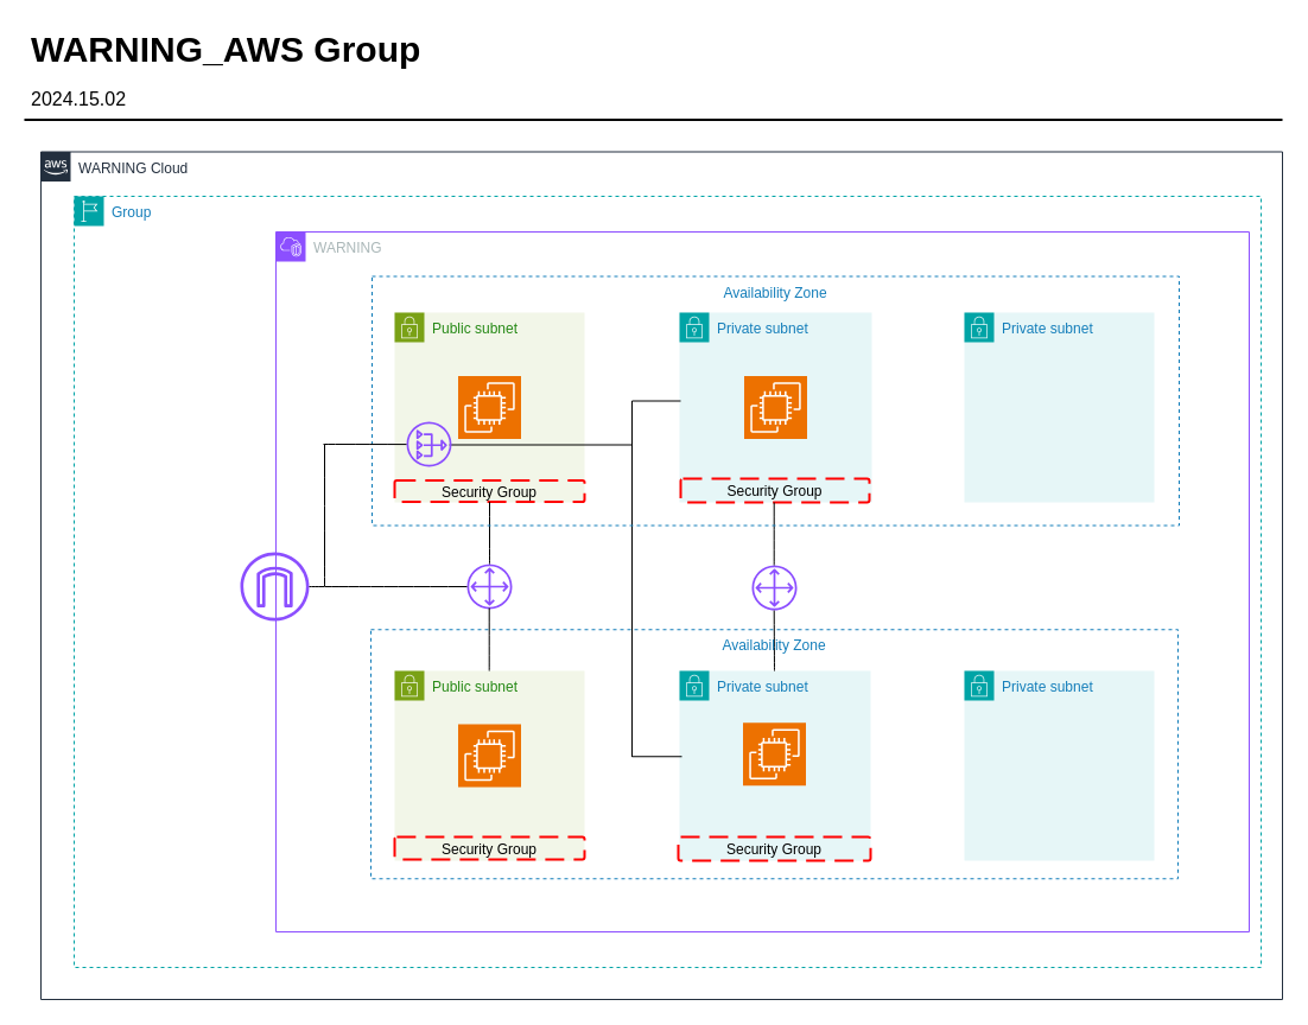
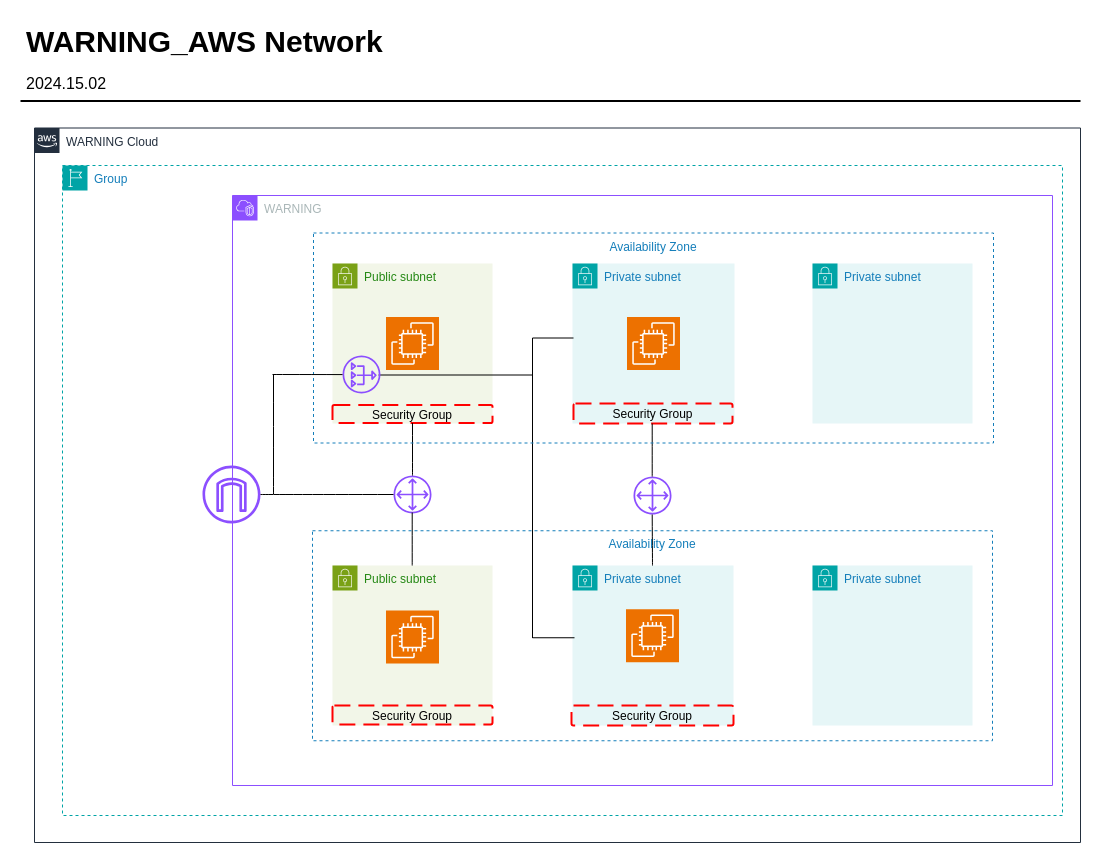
  <mxCell id="0" />
  <mxCell id="1" parent="0" />
  <mxCell id="2" value="WARNING" style="points=[[0,0],[0.25,0],[0.5,0],[0.75,0],[1,0],[1,0.25],[1,0.5],[1,0.75],[1,1],[0.75,1],[0.5,1],[0.25,1],[0,1],[0,0.75],[0,0.5],[0,0.25]];outlineConnect=0;gradientColor=none;html=1;whiteSpace=wrap;fontSize=12;fontStyle=0;container=1;pointerEvents=0;collapsible=0;recursiveResize=0;shape=mxgraph.aws4.group;grIcon=mxgraph.aws4.group_vpc2;strokeColor=#8C4FFF;fillColor=none;verticalAlign=top;align=left;spacingLeft=30;fontColor=#AAB7B8;dashed=0;" vertex="1" parent="1"><mxGeometry x="232" y="195" width="820" height="590" as="geometry" /></mxCell>
  <mxCell id="3" value="Group" style="points=[[0,0],[0.25,0],[0.5,0],[0.75,0],[1,0],[1,0.25],[1,0.5],[1,0.75],[1,1],[0.75,1],[0.5,1],[0.25,1],[0,1],[0,0.75],[0,0.5],[0,0.25]];outlineConnect=0;gradientColor=none;html=1;whiteSpace=wrap;fontSize=12;fontStyle=0;container=1;pointerEvents=0;collapsible=0;recursiveResize=0;shape=mxgraph.aws4.group;grIcon=mxgraph.aws4.group_region;strokeColor=#00A4A6;fillColor=none;verticalAlign=top;align=left;spacingLeft=30;fontColor=#147EBA;dashed=1;" vertex="1" parent="1"><mxGeometry x="62" y="165" width="1000" height="650" as="geometry" /></mxCell>
  <mxCell id="4" value="Public subnet" style="points=[[0,0],[0.25,0],[0.5,0],[0.75,0],[1,0],[1,0.25],[1,0.5],[1,0.75],[1,1],[0.75,1],[0.5,1],[0.25,1],[0,1],[0,0.75],[0,0.5],[0,0.25]];outlineConnect=0;gradientColor=none;html=1;whiteSpace=wrap;fontSize=12;fontStyle=0;container=1;pointerEvents=0;collapsible=0;recursiveResize=0;shape=mxgraph.aws4.group;grIcon=mxgraph.aws4.group_security_group;grStroke=0;strokeColor=#7AA116;fillColor=#F2F6E8;verticalAlign=top;align=left;spacingLeft=30;fontColor=#248814;dashed=0;" vertex="1" parent="3"><mxGeometry x="270" y="98" width="160" height="160" as="geometry" /></mxCell>
  <mxCell id="5" value="WARNING Cloud" style="points=[[0,0],[0.25,0],[0.5,0],[0.75,0],[1,0],[1,0.25],[1,0.5],[1,0.75],[1,1],[0.75,1],[0.5,1],[0.25,1],[0,1],[0,0.75],[0,0.5],[0,0.25]];outlineConnect=0;gradientColor=none;html=1;whiteSpace=wrap;fontSize=12;fontStyle=0;shape=mxgraph.aws4.group;grIcon=mxgraph.aws4.group_aws_cloud_alt;strokeColor=#232F3E;fillColor=none;verticalAlign=top;align=left;spacingLeft=30;fontColor=#232F3E;dashed=0;container=1;pointerEvents=0;collapsible=0;recursiveResize=0;" parent="1" vertex="1"><mxGeometry x="34" y="127.5" width="1046" height="714.5" as="geometry" /></mxCell>
  <mxCell id="6" value="" style="line;strokeWidth=1;html=1;" vertex="1" parent="5"><mxGeometry x="344" y="242" width="154" height="10" as="geometry" /></mxCell>
  <mxCell id="7" value="Private subnet" style="points=[[0,0],[0.25,0],[0.5,0],[0.75,0],[1,0],[1,0.25],[1,0.5],[1,0.75],[1,1],[0.75,1],[0.5,1],[0.25,1],[0,1],[0,0.75],[0,0.5],[0,0.25]];outlineConnect=0;gradientColor=none;html=1;whiteSpace=wrap;fontSize=12;fontStyle=0;container=1;pointerEvents=0;collapsible=0;recursiveResize=0;shape=mxgraph.aws4.group;grIcon=mxgraph.aws4.group_security_group;grStroke=0;strokeColor=#00A4A6;fillColor=#E6F6F7;verticalAlign=top;align=left;spacingLeft=30;fontColor=#147EBA;dashed=0;" vertex="1" parent="5"><mxGeometry x="538" y="135.5" width="162" height="160" as="geometry" /></mxCell>
  <mxCell id="8" value="Security Group" style="rounded=1;arcSize=10;dashed=1;strokeColor=#ff0000;fillColor=none;gradientColor=none;dashPattern=8 4;strokeWidth=2;" vertex="1" parent="7"><mxGeometry x="1" y="140" width="159" height="20" as="geometry" /></mxCell>
  <mxCell id="9" style="edgeStyle=none;curved=1;rounded=0;orthogonalLoop=1;jettySize=auto;html=1;exitX=0;exitY=0;exitDx=0;exitDy=0;fontSize=12;startSize=8;endSize=8;" edge="1" parent="5" source="7" target="7"><mxGeometry relative="1" as="geometry" /></mxCell>
  <mxCell id="10" value="Private subnet" style="points=[[0,0],[0.25,0],[0.5,0],[0.75,0],[1,0],[1,0.25],[1,0.5],[1,0.75],[1,1],[0.75,1],[0.5,1],[0.25,1],[0,1],[0,0.75],[0,0.5],[0,0.25]];outlineConnect=0;gradientColor=none;html=1;whiteSpace=wrap;fontSize=12;fontStyle=0;container=1;pointerEvents=0;collapsible=0;recursiveResize=0;shape=mxgraph.aws4.group;grIcon=mxgraph.aws4.group_security_group;grStroke=0;strokeColor=#00A4A6;fillColor=#E6F6F7;verticalAlign=top;align=left;spacingLeft=30;fontColor=#147EBA;dashed=0;" vertex="1" parent="5"><mxGeometry x="778" y="135.5" width="160" height="160" as="geometry" /></mxCell>
  <mxCell id="11" value="Public subnet" style="points=[[0,0],[0.25,0],[0.5,0],[0.75,0],[1,0],[1,0.25],[1,0.5],[1,0.75],[1,1],[0.75,1],[0.5,1],[0.25,1],[0,1],[0,0.75],[0,0.5],[0,0.25]];outlineConnect=0;gradientColor=none;html=1;whiteSpace=wrap;fontSize=12;fontStyle=0;container=1;pointerEvents=0;collapsible=0;recursiveResize=0;shape=mxgraph.aws4.group;grIcon=mxgraph.aws4.group_security_group;grStroke=0;strokeColor=#7AA116;fillColor=#F2F6E8;verticalAlign=top;align=left;spacingLeft=30;fontColor=#248814;dashed=0;" vertex="1" parent="5"><mxGeometry x="298" y="437.5" width="160" height="160" as="geometry" /></mxCell>
  <mxCell id="12" value="" style="sketch=0;points=[[0,0,0],[0.25,0,0],[0.5,0,0],[0.75,0,0],[1,0,0],[0,1,0],[0.25,1,0],[0.5,1,0],[0.75,1,0],[1,1,0],[0,0.25,0],[0,0.5,0],[0,0.75,0],[1,0.25,0],[1,0.5,0],[1,0.75,0]];outlineConnect=0;fontColor=#232F3E;fillColor=#ED7100;strokeColor=#ffffff;dashed=0;verticalLabelPosition=bottom;verticalAlign=top;align=center;html=1;fontSize=12;fontStyle=0;aspect=fixed;shape=mxgraph.aws4.resourceIcon;resIcon=mxgraph.aws4.ec2;" vertex="1" parent="11"><mxGeometry x="53.5" y="45" width="53" height="53" as="geometry" /></mxCell>
  <mxCell id="13" value="Security Group" style="rounded=1;arcSize=10;dashed=1;strokeColor=#ff0000;fillColor=none;gradientColor=none;dashPattern=8 4;strokeWidth=2;" vertex="1" parent="11"><mxGeometry y="140" width="160" height="19" as="geometry" /></mxCell>
  <mxCell id="14" value="Private subnet" style="points=[[0,0],[0.25,0],[0.5,0],[0.75,0],[1,0],[1,0.25],[1,0.5],[1,0.75],[1,1],[0.75,1],[0.5,1],[0.25,1],[0,1],[0,0.75],[0,0.5],[0,0.25]];outlineConnect=0;gradientColor=none;html=1;whiteSpace=wrap;fontSize=12;fontStyle=0;container=1;pointerEvents=0;collapsible=0;recursiveResize=0;shape=mxgraph.aws4.group;grIcon=mxgraph.aws4.group_security_group;grStroke=0;strokeColor=#00A4A6;fillColor=#E6F6F7;verticalAlign=top;align=left;spacingLeft=30;fontColor=#147EBA;dashed=0;" vertex="1" parent="5"><mxGeometry x="538" y="437.5" width="161" height="160" as="geometry" /></mxCell>
  <mxCell id="15" value="Security Group" style="rounded=1;arcSize=10;dashed=1;strokeColor=#ff0000;fillColor=none;gradientColor=none;dashPattern=8 4;strokeWidth=2;" vertex="1" parent="14"><mxGeometry x="-1" y="140" width="162" height="20" as="geometry" /></mxCell>
  <mxCell id="16" style="edgeStyle=none;curved=1;rounded=0;orthogonalLoop=1;jettySize=auto;html=1;exitX=0;exitY=0;exitDx=0;exitDy=0;fontSize=12;startSize=8;endSize=8;" edge="1" parent="5" source="14" target="14"><mxGeometry relative="1" as="geometry" /></mxCell>
  <mxCell id="17" value="Private subnet" style="points=[[0,0],[0.25,0],[0.5,0],[0.75,0],[1,0],[1,0.25],[1,0.5],[1,0.75],[1,1],[0.75,1],[0.5,1],[0.25,1],[0,1],[0,0.75],[0,0.5],[0,0.25]];outlineConnect=0;gradientColor=none;html=1;whiteSpace=wrap;fontSize=12;fontStyle=0;container=1;pointerEvents=0;collapsible=0;recursiveResize=0;shape=mxgraph.aws4.group;grIcon=mxgraph.aws4.group_security_group;grStroke=0;strokeColor=#00A4A6;fillColor=#E6F6F7;verticalAlign=top;align=left;spacingLeft=30;fontColor=#147EBA;dashed=0;" vertex="1" parent="5"><mxGeometry x="778" y="437.5" width="160" height="160" as="geometry" /></mxCell>
  <mxCell id="18" value="" style="sketch=0;outlineConnect=0;fontColor=#232F3E;gradientColor=none;fillColor=#8C4FFF;strokeColor=none;dashed=0;verticalLabelPosition=bottom;verticalAlign=top;align=center;html=1;fontSize=12;fontStyle=0;aspect=fixed;pointerEvents=1;shape=mxgraph.aws4.nat_gateway;" vertex="1" parent="5"><mxGeometry x="308" y="227.5" width="38" height="38" as="geometry" /></mxCell>
  <mxCell id="19" value="" style="sketch=0;outlineConnect=0;fontColor=#232F3E;gradientColor=none;fillColor=#8C4FFF;strokeColor=none;dashed=0;verticalLabelPosition=bottom;verticalAlign=top;align=center;html=1;fontSize=12;fontStyle=0;aspect=fixed;pointerEvents=1;shape=mxgraph.aws4.internet_gateway;" vertex="1" parent="5"><mxGeometry x="168" y="337.5" width="58" height="58" as="geometry" /></mxCell>
  <mxCell id="20" style="edgeStyle=none;curved=1;rounded=0;orthogonalLoop=1;jettySize=auto;html=1;exitX=1;exitY=0.25;exitDx=0;exitDy=0;fontSize=12;startSize=8;endSize=8;" edge="1" parent="5" source="11" target="11"><mxGeometry relative="1" as="geometry" /></mxCell>
  <mxCell id="21" value="" style="sketch=0;outlineConnect=0;fontColor=#232F3E;gradientColor=none;fillColor=#8C4FFF;strokeColor=none;dashed=0;verticalLabelPosition=bottom;verticalAlign=top;align=center;html=1;fontSize=12;fontStyle=0;aspect=fixed;pointerEvents=1;shape=mxgraph.aws4.customer_gateway;" vertex="1" parent="5"><mxGeometry x="359" y="347.5" width="38" height="38" as="geometry" /></mxCell>
  <mxCell id="22" value="" style="sketch=0;outlineConnect=0;fontColor=#232F3E;gradientColor=none;fillColor=#8C4FFF;strokeColor=none;dashed=0;verticalLabelPosition=bottom;verticalAlign=top;align=center;html=1;fontSize=12;fontStyle=0;aspect=fixed;pointerEvents=1;shape=mxgraph.aws4.customer_gateway;" vertex="1" parent="5"><mxGeometry x="599" y="348.5" width="38" height="38" as="geometry" /></mxCell>
  <mxCell id="23" value="" style="sketch=0;points=[[0,0,0],[0.25,0,0],[0.5,0,0],[0.75,0,0],[1,0,0],[0,1,0],[0.25,1,0],[0.5,1,0],[0.75,1,0],[1,1,0],[0,0.25,0],[0,0.5,0],[0,0.75,0],[1,0.25,0],[1,0.5,0],[1,0.75,0]];outlineConnect=0;fontColor=#232F3E;fillColor=#ED7100;strokeColor=#ffffff;dashed=0;verticalLabelPosition=bottom;verticalAlign=top;align=center;html=1;fontSize=12;fontStyle=0;aspect=fixed;shape=mxgraph.aws4.resourceIcon;resIcon=mxgraph.aws4.ec2;" vertex="1" parent="5"><mxGeometry x="351.5" y="189" width="53" height="53" as="geometry" /></mxCell>
  <mxCell id="24" value="Security Group" style="rounded=1;arcSize=10;dashed=1;strokeColor=#ff0000;fillColor=none;gradientColor=none;dashPattern=8 4;strokeWidth=2;" vertex="1" parent="5"><mxGeometry x="298" y="277" width="160" height="18" as="geometry" /></mxCell>
  <mxCell id="25" value="" style="sketch=0;points=[[0,0,0],[0.25,0,0],[0.5,0,0],[0.75,0,0],[1,0,0],[0,1,0],[0.25,1,0],[0.5,1,0],[0.75,1,0],[1,1,0],[0,0.25,0],[0,0.5,0],[0,0.75,0],[1,0.25,0],[1,0.5,0],[1,0.75,0]];outlineConnect=0;fontColor=#232F3E;fillColor=#ED7100;strokeColor=#ffffff;dashed=0;verticalLabelPosition=bottom;verticalAlign=top;align=center;html=1;fontSize=12;fontStyle=0;aspect=fixed;shape=mxgraph.aws4.resourceIcon;resIcon=mxgraph.aws4.ec2;" vertex="1" parent="5"><mxGeometry x="591.5" y="481.25" width="53" height="53" as="geometry" /></mxCell>
  <mxCell id="26" value="" style="sketch=0;points=[[0,0,0],[0.25,0,0],[0.5,0,0],[0.75,0,0],[1,0,0],[0,1,0],[0.25,1,0],[0.5,1,0],[0.75,1,0],[1,1,0],[0,0.25,0],[0,0.5,0],[0,0.75,0],[1,0.25,0],[1,0.5,0],[1,0.75,0]];outlineConnect=0;fontColor=#232F3E;fillColor=#ED7100;strokeColor=#ffffff;dashed=0;verticalLabelPosition=bottom;verticalAlign=top;align=center;html=1;fontSize=12;fontStyle=0;aspect=fixed;shape=mxgraph.aws4.resourceIcon;resIcon=mxgraph.aws4.ec2;" vertex="1" parent="5"><mxGeometry x="592.5" y="189" width="53" height="53" as="geometry" /></mxCell>
  <mxCell id="27" value="" style="endArrow=none;html=1;rounded=0;fontSize=12;startSize=8;endSize=8;curved=1;entryX=0.5;entryY=1;entryDx=0;entryDy=0;" edge="1" parent="5" source="21" target="24"><mxGeometry width="50" height="50" relative="1" as="geometry"><mxPoint x="438" y="387.5" as="sourcePoint" /><mxPoint x="378" y="264.5" as="targetPoint" /></mxGeometry></mxCell>
  <mxCell id="28" value="" style="endArrow=none;html=1;rounded=0;fontSize=12;startSize=8;endSize=8;curved=1;entryX=0.5;entryY=1;entryDx=0;entryDy=0;" edge="1" parent="5"><mxGeometry width="50" height="50" relative="1" as="geometry"><mxPoint x="377.71" y="437.5" as="sourcePoint" /><mxPoint x="377.71" y="384.5" as="targetPoint" /></mxGeometry></mxCell>
  <mxCell id="29" value="" style="endArrow=none;html=1;rounded=0;fontSize=12;startSize=8;endSize=8;curved=1;entryX=0.5;entryY=1;entryDx=0;entryDy=0;" edge="1" parent="5"><mxGeometry width="50" height="50" relative="1" as="geometry"><mxPoint x="617.71" y="348.5" as="sourcePoint" /><mxPoint x="617.71" y="295.5" as="targetPoint" /></mxGeometry></mxCell>
  <mxCell id="30" value="" style="endArrow=none;html=1;rounded=0;fontSize=12;startSize=8;endSize=8;curved=1;entryX=0.5;entryY=1;entryDx=0;entryDy=0;" edge="1" parent="5"><mxGeometry width="50" height="50" relative="1" as="geometry"><mxPoint x="618" y="437.5" as="sourcePoint" /><mxPoint x="617.71" y="386.5" as="targetPoint" /></mxGeometry></mxCell>
  <mxCell id="31" value="" style="endArrow=none;html=1;rounded=0;fontSize=12;startSize=8;endSize=8;curved=1;strokeWidth=1;" edge="1" parent="5" source="19" target="21"><mxGeometry width="50" height="50" relative="1" as="geometry"><mxPoint x="438" y="387.5" as="sourcePoint" /><mxPoint x="488" y="337.5" as="targetPoint" /></mxGeometry></mxCell>
  <mxCell id="32" value="" style="line;strokeWidth=1;direction=south;html=1;aspect=fixed;" vertex="1" parent="5"><mxGeometry x="493" y="210" width="10" height="300" as="geometry" /></mxCell>
  <mxCell id="33" value="" style="line;strokeWidth=1;html=1;" vertex="1" parent="5"><mxGeometry x="498" y="504.75" width="42" height="10" as="geometry" /></mxCell>
  <mxCell id="34" value="" style="line;strokeWidth=1;rotatable=0;dashed=0;labelPosition=right;align=left;verticalAlign=middle;spacingTop=0;spacingLeft=6;points=[];portConstraint=eastwest;" vertex="1" parent="5"><mxGeometry x="498" y="205" width="41" height="10" as="geometry" /></mxCell>
  <mxCell id="35" value="Availability Zone" style="fillColor=none;strokeColor=#147EBA;dashed=1;verticalAlign=top;fontStyle=0;fontColor=#147EBA;whiteSpace=wrap;html=1;" vertex="1" parent="5"><mxGeometry x="279" y="105" width="680" height="210" as="geometry" /></mxCell>
  <mxCell id="36" value="Availability Zone" style="fillColor=none;strokeColor=#147EBA;dashed=1;verticalAlign=top;fontStyle=0;fontColor=#147EBA;whiteSpace=wrap;html=1;" vertex="1" parent="5"><mxGeometry x="278" y="402.75" width="680" height="210" as="geometry" /></mxCell>
  <mxCell id="37" value="" style="endArrow=none;html=1;rounded=0;fontSize=12;startSize=8;endSize=8;curved=1;strokeWidth=1;" edge="1" parent="5"><mxGeometry width="50" height="50" relative="1" as="geometry"><mxPoint x="238" y="246.5" as="sourcePoint" /><mxPoint x="308" y="246.58" as="targetPoint" /></mxGeometry></mxCell>
  <mxCell id="38" value="" style="endArrow=none;html=1;rounded=0;fontSize=12;startSize=8;endSize=8;curved=1;" edge="1" parent="5"><mxGeometry width="50" height="50" relative="1" as="geometry"><mxPoint x="239" y="366" as="sourcePoint" /><mxPoint x="239" y="246" as="targetPoint" /></mxGeometry></mxCell>
- <mxCell id="39" value="WARNING_AWS Group&lt;div&gt;&lt;br&gt;&lt;/div&gt;" style="text;html=1;resizable=0;points=[];autosize=1;align=left;verticalAlign=top;spacingTop=-4;fontSize=30;fontStyle=1" parent="1" vertex="1"><mxGeometry x="24" y="20.5" width="370" height="80" as="geometry" /></mxCell>
+ <mxCell id="39" value="WARNING_AWS Network&lt;div&gt;&lt;br&gt;&lt;/div&gt;" style="text;html=1;resizable=0;points=[];autosize=1;align=left;verticalAlign=top;spacingTop=-4;fontSize=30;fontStyle=1" parent="1" vertex="1"><mxGeometry x="24" y="20.5" width="370" height="80" as="geometry" /></mxCell>
  <mxCell id="40" value="2024.15.02" style="text;html=1;resizable=0;points=[];autosize=1;align=left;verticalAlign=top;spacingTop=-4;fontSize=16" parent="1" vertex="1"><mxGeometry x="24" y="70.5" width="100" height="30" as="geometry" /></mxCell>
  <mxCell id="41" value="" style="line;strokeWidth=2;html=1;fontSize=14;" parent="1" vertex="1"><mxGeometry x="20" y="95.5" width="1060" height="10" as="geometry" /></mxCell>
